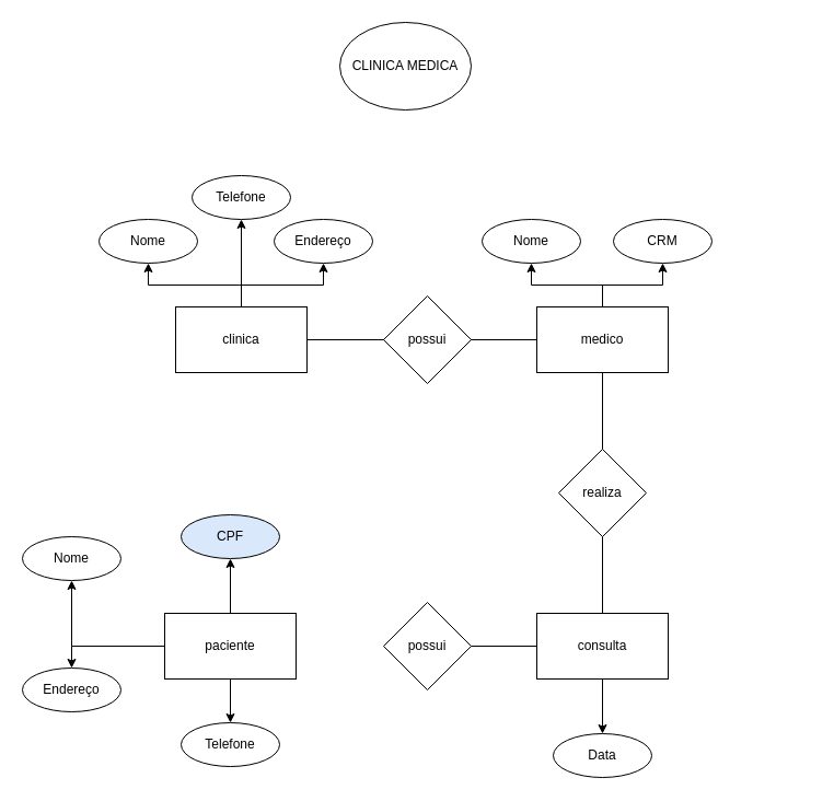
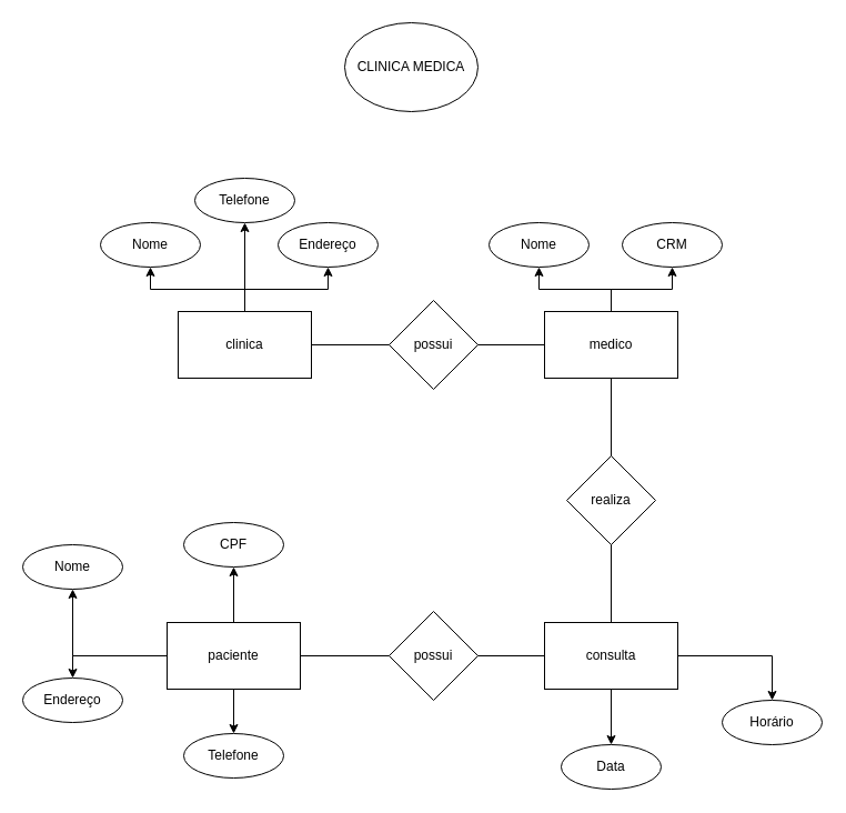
  <mxCell id="0" />
  <mxCell id="1" parent="0" />
  <mxCell id="2" style="edgeStyle=orthogonalEdgeStyle;rounded=0;orthogonalLoop=1;jettySize=auto;html=1;endArrow=none;endFill=0;" edge="1" parent="1" source="6" target="11"><mxGeometry relative="1" as="geometry" /></mxCell>
  <mxCell id="3" style="edgeStyle=orthogonalEdgeStyle;rounded=0;orthogonalLoop=1;jettySize=auto;html=1;entryX=0.5;entryY=1;entryDx=0;entryDy=0;" edge="1" parent="1" source="6" target="24"><mxGeometry relative="1" as="geometry" /></mxCell>
  <mxCell id="4" style="edgeStyle=orthogonalEdgeStyle;rounded=0;orthogonalLoop=1;jettySize=auto;html=1;entryX=0.5;entryY=1;entryDx=0;entryDy=0;" edge="1" parent="1" source="6" target="25"><mxGeometry relative="1" as="geometry" /></mxCell>
  <mxCell id="5" style="edgeStyle=orthogonalEdgeStyle;rounded=0;orthogonalLoop=1;jettySize=auto;html=1;entryX=0.5;entryY=1;entryDx=0;entryDy=0;" edge="1" parent="1" source="6" target="26"><mxGeometry relative="1" as="geometry" /></mxCell>
  <mxCell id="6" value="clinica" style="rounded=0;whiteSpace=wrap;html=1;" vertex="1" parent="1"><mxGeometry x="160" y="280" width="120" height="60" as="geometry" /></mxCell>
  <mxCell id="7" value="possui" style="rhombus;whiteSpace=wrap;html=1;" vertex="1" parent="1"><mxGeometry x="350" y="270" width="80" height="80" as="geometry" /></mxCell>
  <mxCell id="8" style="edgeStyle=orthogonalEdgeStyle;rounded=0;orthogonalLoop=1;jettySize=auto;html=1;entryX=0.5;entryY=0;entryDx=0;entryDy=0;endArrow=none;endFill=0;" edge="1" parent="1" source="11" target="22"><mxGeometry relative="1" as="geometry" /></mxCell>
  <mxCell id="9" style="edgeStyle=orthogonalEdgeStyle;rounded=0;orthogonalLoop=1;jettySize=auto;html=1;" edge="1" parent="1" source="11" target="27"><mxGeometry relative="1" as="geometry" /></mxCell>
  <mxCell id="10" style="edgeStyle=orthogonalEdgeStyle;rounded=0;orthogonalLoop=1;jettySize=auto;html=1;entryX=0.5;entryY=1;entryDx=0;entryDy=0;" edge="1" parent="1" source="11" target="28"><mxGeometry relative="1" as="geometry" /></mxCell>
  <mxCell id="11" value="medico" style="rounded=0;whiteSpace=wrap;html=1;" vertex="1" parent="1"><mxGeometry x="490" y="280" width="120" height="60" as="geometry" /></mxCell>
+ <mxCell id="12" style="edgeStyle=orthogonalEdgeStyle;rounded=0;orthogonalLoop=1;jettySize=auto;html=1;entryX=0;entryY=0.5;entryDx=0;entryDy=0;endArrow=none;endFill=0;" edge="1" parent="1" source="17" target="22"><mxGeometry relative="1" as="geometry" /></mxCell>
  <mxCell id="13" style="edgeStyle=orthogonalEdgeStyle;rounded=0;orthogonalLoop=1;jettySize=auto;html=1;" edge="1" parent="1" source="17" target="31"><mxGeometry relative="1" as="geometry" /></mxCell>
  <mxCell id="14" style="edgeStyle=orthogonalEdgeStyle;rounded=0;orthogonalLoop=1;jettySize=auto;html=1;entryX=0.5;entryY=1;entryDx=0;entryDy=0;" edge="1" parent="1" source="17" target="32"><mxGeometry relative="1" as="geometry" /></mxCell>
  <mxCell id="15" style="edgeStyle=orthogonalEdgeStyle;rounded=0;orthogonalLoop=1;jettySize=auto;html=1;entryX=0.5;entryY=0;entryDx=0;entryDy=0;" edge="1" parent="1" source="17" target="30"><mxGeometry relative="1" as="geometry" /></mxCell>
  <mxCell id="16" style="edgeStyle=orthogonalEdgeStyle;rounded=0;orthogonalLoop=1;jettySize=auto;html=1;entryX=0.5;entryY=0;entryDx=0;entryDy=0;" edge="1" parent="1" source="17" target="29"><mxGeometry relative="1" as="geometry" /></mxCell>
  <mxCell id="17" value="paciente" style="rounded=0;whiteSpace=wrap;html=1;" vertex="1" parent="1"><mxGeometry x="150" y="560" width="120" height="60" as="geometry" /></mxCell>
  <mxCell id="18" value="realiza" style="rhombus;whiteSpace=wrap;html=1;" vertex="1" parent="1"><mxGeometry x="510" y="410" width="80" height="80" as="geometry" /></mxCell>
  <mxCell id="19" value="" style="edgeStyle=orthogonalEdgeStyle;rounded=0;orthogonalLoop=1;jettySize=auto;html=1;endArrow=none;endFill=0;" edge="1" parent="1" source="22" target="23"><mxGeometry relative="1" as="geometry" /></mxCell>
  <mxCell id="20" style="edgeStyle=orthogonalEdgeStyle;rounded=0;orthogonalLoop=1;jettySize=auto;html=1;entryX=0.5;entryY=0;entryDx=0;entryDy=0;" edge="1" parent="1" source="22" target="33"><mxGeometry relative="1" as="geometry" /></mxCell>
+ <mxCell id="21" style="edgeStyle=orthogonalEdgeStyle;rounded=0;orthogonalLoop=1;jettySize=auto;html=1;entryX=0.5;entryY=0;entryDx=0;entryDy=0;" edge="1" parent="1" source="22" target="34"><mxGeometry relative="1" as="geometry" /></mxCell>
  <mxCell id="22" value="consulta" style="rounded=0;whiteSpace=wrap;html=1;" vertex="1" parent="1"><mxGeometry x="490" y="560" width="120" height="60" as="geometry" /></mxCell>
  <mxCell id="23" value="possui" style="rhombus;whiteSpace=wrap;html=1;" vertex="1" parent="1"><mxGeometry x="350" y="550" width="80" height="80" as="geometry" /></mxCell>
  <mxCell id="24" value="Nome" style="ellipse;whiteSpace=wrap;html=1;" vertex="1" parent="1"><mxGeometry x="90" y="200" width="90" height="40" as="geometry" /></mxCell>
  <mxCell id="25" value="Endereço" style="ellipse;whiteSpace=wrap;html=1;" vertex="1" parent="1"><mxGeometry x="250" y="200" width="90" height="40" as="geometry" /></mxCell>
  <mxCell id="26" value="Telefone" style="ellipse;whiteSpace=wrap;html=1;" vertex="1" parent="1"><mxGeometry x="175" y="160" width="90" height="40" as="geometry" /></mxCell>
  <mxCell id="27" value="Nome" style="ellipse;whiteSpace=wrap;html=1;" vertex="1" parent="1"><mxGeometry x="440" y="200" width="90" height="40" as="geometry" /></mxCell>
  <mxCell id="28" value="CRM" style="ellipse;whiteSpace=wrap;html=1;" vertex="1" parent="1"><mxGeometry x="560" y="200" width="90" height="40" as="geometry" /></mxCell>
  <mxCell id="29" value="Telefone" style="ellipse;whiteSpace=wrap;html=1;" vertex="1" parent="1"><mxGeometry x="165" y="660" width="90" height="40" as="geometry" /></mxCell>
  <mxCell id="30" value="Endereço" style="ellipse;whiteSpace=wrap;html=1;" vertex="1" parent="1"><mxGeometry x="20" y="610" width="90" height="40" as="geometry" /></mxCell>
- <mxCell id="31" value="CPF" style="ellipse;whiteSpace=wrap;html=1;fillColor=#dae8fc;" vertex="1" parent="1"><mxGeometry x="165" y="470" width="90" height="40" as="geometry" /></mxCell>
+ <mxCell id="31" value="CPF" style="ellipse;whiteSpace=wrap;html=1;" vertex="1" parent="1"><mxGeometry x="165" y="470" width="90" height="40" as="geometry" /></mxCell>
  <mxCell id="32" value="Nome" style="ellipse;whiteSpace=wrap;html=1;" vertex="1" parent="1"><mxGeometry x="20" y="490" width="90" height="40" as="geometry" /></mxCell>
  <mxCell id="33" value="Data" style="ellipse;whiteSpace=wrap;html=1;" vertex="1" parent="1"><mxGeometry x="505" y="670" width="90" height="40" as="geometry" /></mxCell>
+ <mxCell id="34" value="Horário" style="ellipse;whiteSpace=wrap;html=1;" vertex="1" parent="1"><mxGeometry x="650" y="630" width="90" height="40" as="geometry" /></mxCell>
  <mxCell id="35" value="CLINICA MEDICA" style="ellipse;whiteSpace=wrap;html=1;" vertex="1" parent="1"><mxGeometry x="310" y="20" width="120" height="80" as="geometry" /></mxCell>
